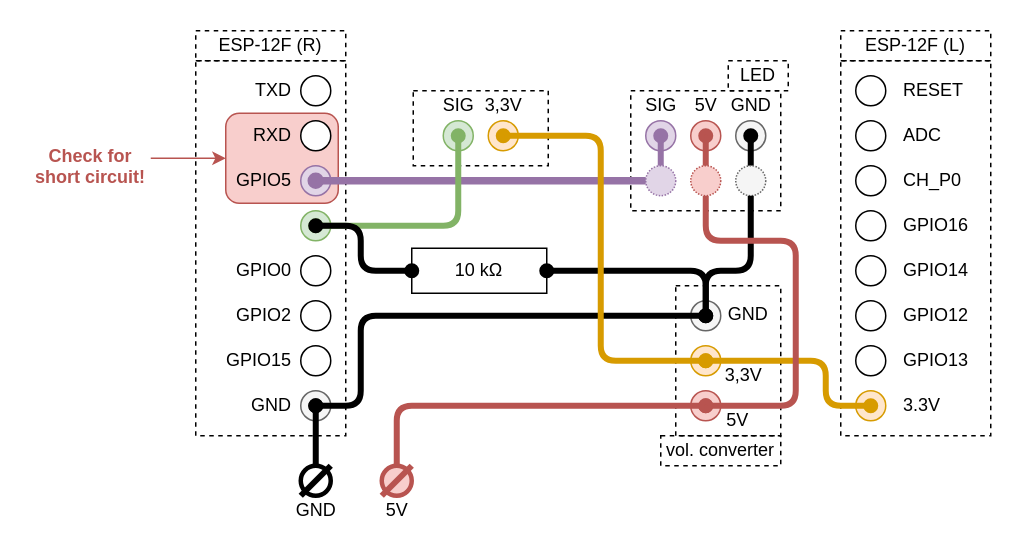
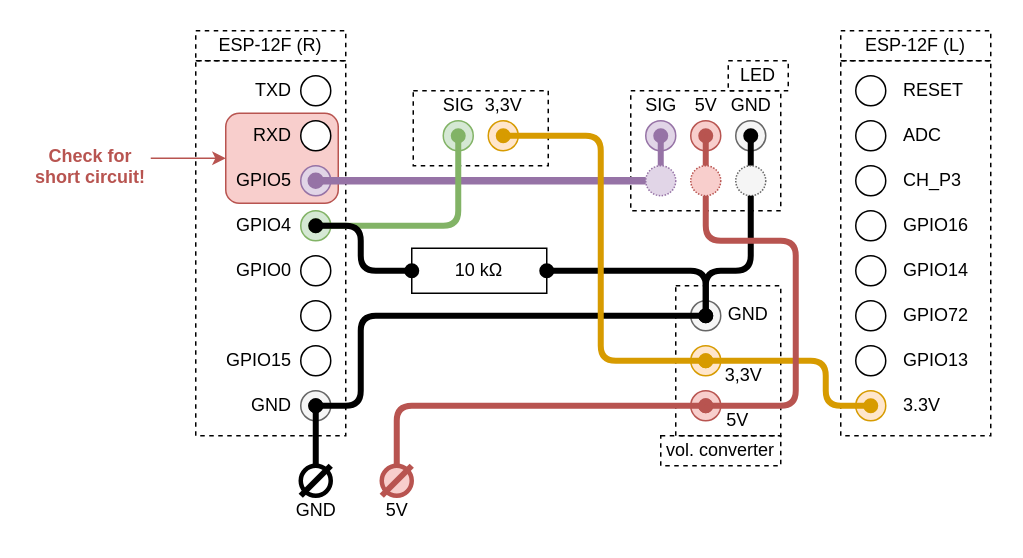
  <mxCell id="0" />
  <mxCell id="1" parent="0" />
  <mxCell id="2" value="" style="rounded=0;whiteSpace=wrap;html=1;dashed=1;" parent="1" vertex="1"><mxGeometry x="130" y="40" width="100" height="250" as="geometry" /></mxCell>
  <mxCell id="3" value="" style="rounded=1;whiteSpace=wrap;html=1;fillColor=#f8cecc;strokeColor=#b85450;" vertex="1" parent="1"><mxGeometry x="150" y="75" width="75" height="60" as="geometry" /></mxCell>
  <mxCell id="4" value="" style="rounded=0;whiteSpace=wrap;html=1;dashed=1;" parent="1" vertex="1"><mxGeometry x="560" y="40" width="100" height="250" as="geometry" /></mxCell>
  <mxCell id="5" value="" style="rounded=0;whiteSpace=wrap;html=1;dashed=1;" parent="1" vertex="1"><mxGeometry x="450" y="190" width="70" height="100" as="geometry" /></mxCell>
  <mxCell id="6" value="" style="rounded=0;whiteSpace=wrap;html=1;dashed=1;" parent="1" vertex="1"><mxGeometry x="420" y="60" width="100" height="80" as="geometry" /></mxCell>
  <mxCell id="7" value="" style="rounded=0;whiteSpace=wrap;html=1;dashed=1;" parent="1" vertex="1"><mxGeometry x="275" y="60" width="90" height="50" as="geometry" /></mxCell>
  <mxCell id="8" value="" style="ellipse;whiteSpace=wrap;html=1;aspect=fixed;" parent="1" vertex="1"><mxGeometry x="200" y="80" width="20" height="20" as="geometry" /></mxCell>
  <mxCell id="9" value="" style="ellipse;whiteSpace=wrap;html=1;aspect=fixed;" parent="1" vertex="1"><mxGeometry x="200" y="50" width="20" height="20" as="geometry" /></mxCell>
  <mxCell id="10" value="" style="ellipse;whiteSpace=wrap;html=1;aspect=fixed;fillColor=#d5e8d4;strokeColor=#82b366;" parent="1" vertex="1"><mxGeometry x="200" y="140" width="20" height="20" as="geometry" /></mxCell>
  <mxCell id="11" value="" style="ellipse;whiteSpace=wrap;html=1;aspect=fixed;fillColor=#e1d5e7;strokeColor=#9673a6;" parent="1" vertex="1"><mxGeometry x="200" y="110" width="20" height="20" as="geometry" /></mxCell>
  <mxCell id="12" value="" style="ellipse;whiteSpace=wrap;html=1;aspect=fixed;" parent="1" vertex="1"><mxGeometry x="200" y="200" width="20" height="20" as="geometry" /></mxCell>
  <mxCell id="13" value="" style="ellipse;whiteSpace=wrap;html=1;aspect=fixed;" parent="1" vertex="1"><mxGeometry x="200" y="170" width="20" height="20" as="geometry" /></mxCell>
  <mxCell id="14" value="" style="ellipse;whiteSpace=wrap;html=1;aspect=fixed;shadow=0;fillColor=#f5f5f5;strokeColor=#666666;fontColor=#333333;" parent="1" vertex="1"><mxGeometry x="200" y="260" width="20" height="20" as="geometry" /></mxCell>
  <mxCell id="15" value="" style="ellipse;whiteSpace=wrap;html=1;aspect=fixed;" parent="1" vertex="1"><mxGeometry x="200" y="230" width="20" height="20" as="geometry" /></mxCell>
  <mxCell id="16" value="" style="ellipse;whiteSpace=wrap;html=1;aspect=fixed;" parent="1" vertex="1"><mxGeometry x="570" y="80" width="20" height="20" as="geometry" /></mxCell>
  <mxCell id="17" value="" style="ellipse;whiteSpace=wrap;html=1;aspect=fixed;" parent="1" vertex="1"><mxGeometry x="570" y="50" width="20" height="20" as="geometry" /></mxCell>
  <mxCell id="18" value="" style="ellipse;whiteSpace=wrap;html=1;aspect=fixed;" parent="1" vertex="1"><mxGeometry x="570" y="140" width="20" height="20" as="geometry" /></mxCell>
  <mxCell id="19" value="" style="ellipse;whiteSpace=wrap;html=1;aspect=fixed;" parent="1" vertex="1"><mxGeometry x="570" y="110" width="20" height="20" as="geometry" /></mxCell>
  <mxCell id="20" value="" style="ellipse;whiteSpace=wrap;html=1;aspect=fixed;" parent="1" vertex="1"><mxGeometry x="570" y="200" width="20" height="20" as="geometry" /></mxCell>
  <mxCell id="21" value="" style="ellipse;whiteSpace=wrap;html=1;aspect=fixed;" parent="1" vertex="1"><mxGeometry x="570" y="170" width="20" height="20" as="geometry" /></mxCell>
  <mxCell id="22" value="" style="ellipse;whiteSpace=wrap;html=1;aspect=fixed;fillColor=#ffe6cc;strokeColor=#d79b00;" parent="1" vertex="1"><mxGeometry x="570" y="260" width="20" height="20" as="geometry" /></mxCell>
  <mxCell id="23" value="" style="ellipse;whiteSpace=wrap;html=1;aspect=fixed;" parent="1" vertex="1"><mxGeometry x="570" y="230" width="20" height="20" as="geometry" /></mxCell>
  <mxCell id="24" value="" style="ellipse;whiteSpace=wrap;html=1;aspect=fixed;fillColor=#f5f5f5;strokeColor=#666666;fontColor=#333333;" parent="1" vertex="1"><mxGeometry x="460" y="200" width="20" height="20" as="geometry" /></mxCell>
  <mxCell id="25" value="" style="ellipse;whiteSpace=wrap;html=1;aspect=fixed;fillColor=#f8cecc;strokeColor=#b85450;" parent="1" vertex="1"><mxGeometry x="460" y="260" width="20" height="20" as="geometry" /></mxCell>
  <mxCell id="26" value="" style="ellipse;whiteSpace=wrap;html=1;aspect=fixed;fillColor=#ffe6cc;strokeColor=#d79b00;" parent="1" vertex="1"><mxGeometry x="460" y="230" width="20" height="20" as="geometry" /></mxCell>
  <mxCell id="27" value="" style="ellipse;whiteSpace=wrap;html=1;aspect=fixed;fillColor=#e1d5e7;strokeColor=#9673a6;" parent="1" vertex="1"><mxGeometry x="430" y="80" width="20" height="20" as="geometry" /></mxCell>
  <mxCell id="28" value="" style="ellipse;whiteSpace=wrap;html=1;aspect=fixed;fillColor=#f8cecc;strokeColor=#b85450;" parent="1" vertex="1"><mxGeometry x="460" y="80" width="20" height="20" as="geometry" /></mxCell>
  <mxCell id="29" value="" style="ellipse;whiteSpace=wrap;html=1;aspect=fixed;fillColor=#f5f5f5;strokeColor=#666666;fontColor=#333333;" parent="1" vertex="1"><mxGeometry x="490" y="80" width="20" height="20" as="geometry" /></mxCell>
  <mxCell id="30" value="" style="ellipse;whiteSpace=wrap;html=1;aspect=fixed;fillColor=#ffe6cc;strokeColor=#d79b00;" parent="1" vertex="1"><mxGeometry x="325" y="80" width="20" height="20" as="geometry" /></mxCell>
  <mxCell id="31" value="3.3V" style="text;html=1;align=left;verticalAlign=middle;resizable=0;points=[];autosize=1;" parent="1" vertex="1"><mxGeometry x="600" y="260" width="40" height="20" as="geometry" /></mxCell>
  <mxCell id="32" value="GND" style="text;html=1;align=right;verticalAlign=middle;resizable=0;points=[];autosize=1;" parent="1" vertex="1"><mxGeometry x="155" y="260" width="40" height="20" as="geometry" /></mxCell>
  <mxCell id="33" value="GPIO5" style="text;html=1;align=right;verticalAlign=middle;resizable=0;points=[];autosize=1;" parent="1" vertex="1"><mxGeometry x="145" y="110" width="50" height="20" as="geometry" /></mxCell>
+ <mxCell id="34" value="GPIO4" style="text;html=1;align=right;verticalAlign=middle;resizable=0;points=[];autosize=1;" parent="1" vertex="1"><mxGeometry x="145" y="140" width="50" height="20" as="geometry" /></mxCell>
  <mxCell id="35" value="GND" style="text;html=1;align=center;verticalAlign=middle;resizable=0;points=[];autosize=1;" parent="1" vertex="1"><mxGeometry x="478" y="199" width="40" height="20" as="geometry" /></mxCell>
  <mxCell id="36" value="3,3V" style="text;html=1;align=center;verticalAlign=middle;resizable=0;points=[];autosize=1;" parent="1" vertex="1"><mxGeometry x="475" y="240" width="40" height="20" as="geometry" /></mxCell>
  <mxCell id="37" value="5V" style="text;html=1;align=center;verticalAlign=middle;resizable=0;points=[];autosize=1;" parent="1" vertex="1"><mxGeometry x="476" y="270" width="30" height="20" as="geometry" /></mxCell>
  <mxCell id="38" style="edgeStyle=orthogonalEdgeStyle;rounded=0;orthogonalLoop=1;jettySize=auto;html=1;exitX=0.5;exitY=0;exitDx=0;exitDy=0;strokeWidth=4;endArrow=oval;endFill=1;fillColor=#e1d5e7;strokeColor=#9673a6;" parent="1" source="39" edge="1"><mxGeometry relative="1" as="geometry"><mxPoint x="440" y="90" as="targetPoint" /></mxGeometry></mxCell>
  <mxCell id="39" value="" style="ellipse;whiteSpace=wrap;html=1;aspect=fixed;fillColor=#e1d5e7;strokeColor=#9673a6;dashed=1;dashPattern=1 1;" parent="1" vertex="1"><mxGeometry x="430" y="110" width="20" height="20" as="geometry" /></mxCell>
  <mxCell id="40" value="" style="ellipse;whiteSpace=wrap;html=1;aspect=fixed;fillColor=#f8cecc;strokeColor=#b85450;dashed=1;dashPattern=1 1;" parent="1" vertex="1"><mxGeometry x="460" y="110" width="20" height="20" as="geometry" /></mxCell>
  <mxCell id="41" style="edgeStyle=orthogonalEdgeStyle;curved=1;orthogonalLoop=1;jettySize=auto;html=1;exitX=0.5;exitY=0;exitDx=0;exitDy=0;endArrow=oval;endFill=1;strokeWidth=4;" parent="1" source="42" edge="1"><mxGeometry relative="1" as="geometry"><mxPoint x="500" y="90" as="targetPoint" /></mxGeometry></mxCell>
  <mxCell id="42" value="" style="ellipse;whiteSpace=wrap;html=1;aspect=fixed;fillColor=#f5f5f5;strokeColor=#666666;fontColor=#333333;dashed=1;dashPattern=1 1;" parent="1" vertex="1"><mxGeometry x="490" y="110" width="20" height="20" as="geometry" /></mxCell>
  <mxCell id="43" value="LED" style="text;html=1;align=center;verticalAlign=middle;whiteSpace=wrap;rounded=0;dashed=1;strokeColor=default;" parent="1" vertex="1"><mxGeometry x="485" y="40" width="40" height="20" as="geometry" /></mxCell>
  <mxCell id="44" style="edgeStyle=orthogonalEdgeStyle;curved=1;orthogonalLoop=1;jettySize=auto;html=1;exitX=0.5;exitY=0;exitDx=0;exitDy=0;endArrow=oval;endFill=1;strokeWidth=4;strokeColor=#b85450;fillColor=#f8cecc;" parent="1" source="40" edge="1"><mxGeometry relative="1" as="geometry"><mxPoint x="470" y="90" as="targetPoint" /></mxGeometry></mxCell>
  <mxCell id="45" style="edgeStyle=orthogonalEdgeStyle;orthogonalLoop=1;jettySize=auto;html=1;entryX=0.5;entryY=1;entryDx=0;entryDy=0;endArrow=none;endFill=0;strokeWidth=4;rounded=1;" parent="1" target="42" edge="1"><mxGeometry relative="1" as="geometry"><mxPoint x="470" y="210" as="sourcePoint" /><Array as="points"><mxPoint x="470" y="180" /><mxPoint x="500" y="180" /></Array></mxGeometry></mxCell>
  <mxCell id="46" style="edgeStyle=orthogonalEdgeStyle;orthogonalLoop=1;jettySize=auto;html=1;entryX=0.5;entryY=0.5;entryDx=0;entryDy=0;endArrow=oval;endFill=1;strokeColor=#d79b00;strokeWidth=4;fillColor=#ffe6cc;entryPerimeter=0;startArrow=oval;startFill=1;rounded=1;" parent="1" target="22" edge="1"><mxGeometry relative="1" as="geometry"><mxPoint x="470" y="240" as="sourcePoint" /><Array as="points"><mxPoint x="550" y="240" /><mxPoint x="550" y="270" /></Array></mxGeometry></mxCell>
  <mxCell id="47" style="edgeStyle=orthogonalEdgeStyle;orthogonalLoop=1;jettySize=auto;html=1;exitX=0.5;exitY=0.5;exitDx=0;exitDy=0;endArrow=oval;endFill=1;strokeWidth=4;exitPerimeter=0;startArrow=oval;startFill=1;rounded=1;" parent="1" source="14" edge="1"><mxGeometry relative="1" as="geometry"><mxPoint x="470" y="210" as="targetPoint" /><Array as="points"><mxPoint x="240" y="270" /><mxPoint x="240" y="210" /></Array></mxGeometry></mxCell>
  <mxCell id="48" style="edgeStyle=orthogonalEdgeStyle;curved=1;orthogonalLoop=1;jettySize=auto;html=1;exitX=0.5;exitY=0.5;exitDx=0;exitDy=0;endArrow=oval;endFill=1;strokeColor=#82b366;strokeWidth=4;fillColor=#d5e8d4;exitPerimeter=0;startArrow=oval;startFill=1;" parent="1" source="71" edge="1"><mxGeometry relative="1" as="geometry"><mxPoint x="305" y="90" as="targetPoint" /></mxGeometry></mxCell>
  <mxCell id="49" style="edgeStyle=orthogonalEdgeStyle;orthogonalLoop=1;jettySize=auto;html=1;endArrow=none;endFill=0;curved=1;strokeColor=#9673a6;strokeWidth=5;fillColor=#e1d5e7;exitX=0.5;exitY=0.5;exitDx=0;exitDy=0;exitPerimeter=0;startArrow=oval;startFill=1;" parent="1" source="11" target="39" edge="1"><mxGeometry relative="1" as="geometry"><mxPoint x="310" y="110" as="sourcePoint" /></mxGeometry></mxCell>
  <mxCell id="50" value="vol. converter" style="text;html=1;align=center;verticalAlign=middle;whiteSpace=wrap;rounded=0;dashed=1;strokeColor=default;" parent="1" vertex="1"><mxGeometry x="440" y="290" width="80" height="20" as="geometry" /></mxCell>
  <mxCell id="51" value="ESP-12F (R)" style="text;html=1;align=center;verticalAlign=middle;whiteSpace=wrap;rounded=0;dashed=1;strokeColor=default;" parent="1" vertex="1"><mxGeometry x="130" y="20" width="100" height="20" as="geometry" /></mxCell>
  <mxCell id="52" value="ESP-12F (L)" style="text;html=1;align=center;verticalAlign=middle;whiteSpace=wrap;rounded=0;dashed=1;strokeColor=default;" parent="1" vertex="1"><mxGeometry x="560" y="20" width="100" height="20" as="geometry" /></mxCell>
  <mxCell id="53" value="TXD" style="text;html=1;align=right;verticalAlign=middle;resizable=0;points=[];autosize=1;" parent="1" vertex="1"><mxGeometry x="155" y="50" width="40" height="20" as="geometry" /></mxCell>
  <mxCell id="54" value="RXD" style="text;html=1;align=right;verticalAlign=middle;resizable=0;points=[];autosize=1;" parent="1" vertex="1"><mxGeometry x="155" y="80" width="40" height="20" as="geometry" /></mxCell>
  <mxCell id="55" value="GPIO0" style="text;html=1;align=right;verticalAlign=middle;resizable=0;points=[];autosize=1;" parent="1" vertex="1"><mxGeometry x="145" y="170" width="50" height="20" as="geometry" /></mxCell>
- <mxCell id="56" value="GPIO2" style="text;html=1;align=right;verticalAlign=middle;resizable=0;points=[];autosize=1;" parent="1" vertex="1"><mxGeometry x="145" y="200" width="50" height="20" as="geometry" /></mxCell>
  <mxCell id="57" value="GPIO15" style="text;html=1;align=right;verticalAlign=middle;resizable=0;points=[];autosize=1;" parent="1" vertex="1"><mxGeometry x="135" y="230" width="60" height="20" as="geometry" /></mxCell>
  <mxCell id="58" value="GPIO13" style="text;html=1;align=left;verticalAlign=middle;resizable=0;points=[];autosize=1;" parent="1" vertex="1"><mxGeometry x="600" y="230" width="60" height="20" as="geometry" /></mxCell>
- <mxCell id="59" value="GPIO12" style="text;html=1;align=left;verticalAlign=middle;resizable=0;points=[];autosize=1;" parent="1" vertex="1"><mxGeometry x="600" y="200" width="60" height="20" as="geometry" /></mxCell>
+ <mxCell id="59" value="GPIO72" style="text;html=1;align=left;verticalAlign=middle;resizable=0;points=[];autosize=1;" parent="1" vertex="1"><mxGeometry x="600" y="200" width="60" height="20" as="geometry" /></mxCell>
  <mxCell id="60" value="RESET" style="text;html=1;align=left;verticalAlign=middle;resizable=0;points=[];autosize=1;" parent="1" vertex="1"><mxGeometry x="600" y="50" width="60" height="20" as="geometry" /></mxCell>
  <mxCell id="61" value="ADC" style="text;html=1;align=left;verticalAlign=middle;resizable=0;points=[];autosize=1;" parent="1" vertex="1"><mxGeometry x="600" y="80" width="40" height="20" as="geometry" /></mxCell>
- <mxCell id="62" value="CH_P0" style="text;html=1;align=left;verticalAlign=middle;resizable=0;points=[];autosize=1;" parent="1" vertex="1"><mxGeometry x="600" y="110" width="50" height="20" as="geometry" /></mxCell>
+ <mxCell id="62" value="CH_P3" style="text;html=1;align=left;verticalAlign=middle;resizable=0;points=[];autosize=1;" parent="1" vertex="1"><mxGeometry x="600" y="110" width="50" height="20" as="geometry" /></mxCell>
  <mxCell id="63" value="GPIO16" style="text;html=1;align=left;verticalAlign=middle;resizable=0;points=[];autosize=1;" parent="1" vertex="1"><mxGeometry x="600" y="140" width="60" height="20" as="geometry" /></mxCell>
  <mxCell id="64" value="GPIO14" style="text;html=1;align=left;verticalAlign=middle;resizable=0;points=[];autosize=1;" parent="1" vertex="1"><mxGeometry x="600" y="170" width="60" height="20" as="geometry" /></mxCell>
  <mxCell id="65" value="" style="ellipse;whiteSpace=wrap;html=1;aspect=fixed;shadow=0;strokeWidth=3;" parent="1" vertex="1"><mxGeometry x="200" y="310" width="20" height="20" as="geometry" /></mxCell>
  <mxCell id="66" value="" style="ellipse;whiteSpace=wrap;html=1;aspect=fixed;fillColor=#f8cecc;strokeColor=#b85450;strokeWidth=3;" parent="1" vertex="1"><mxGeometry x="254" y="310" width="20" height="20" as="geometry" /></mxCell>
  <mxCell id="67" style="edgeStyle=orthogonalEdgeStyle;orthogonalLoop=1;jettySize=auto;html=1;startArrow=none;startFill=0;endArrow=oval;endFill=1;strokeWidth=4;fillColor=#f8cecc;strokeColor=#b85450;rounded=1;" parent="1" source="66" edge="1"><mxGeometry relative="1" as="geometry"><mxPoint x="470" y="270" as="targetPoint" /><mxPoint x="320" y="350" as="sourcePoint" /><Array as="points"><mxPoint x="264" y="270" /></Array></mxGeometry></mxCell>
  <mxCell id="68" style="edgeStyle=orthogonalEdgeStyle;curved=1;orthogonalLoop=1;jettySize=auto;html=1;startArrow=none;startFill=0;endArrow=oval;endFill=1;strokeWidth=4;" parent="1" source="65" edge="1"><mxGeometry relative="1" as="geometry"><mxPoint x="210" y="270" as="targetPoint" /><mxPoint x="210" y="350" as="sourcePoint" /></mxGeometry></mxCell>
  <mxCell id="69" style="orthogonalLoop=1;jettySize=auto;html=1;startArrow=none;startFill=0;endArrow=none;endFill=0;strokeWidth=4;rounded=0;" parent="1" edge="1"><mxGeometry relative="1" as="geometry"><mxPoint x="220" y="310" as="targetPoint" /><mxPoint x="200" y="330" as="sourcePoint" /></mxGeometry></mxCell>
  <mxCell id="70" style="orthogonalLoop=1;jettySize=auto;html=1;startArrow=none;startFill=0;endArrow=none;endFill=0;strokeWidth=4;rounded=0;fillColor=#f8cecc;strokeColor=#b85450;" parent="1" edge="1"><mxGeometry relative="1" as="geometry"><mxPoint x="274" y="310" as="targetPoint" /><mxPoint x="254" y="330" as="sourcePoint" /></mxGeometry></mxCell>
  <mxCell id="71" value="" style="ellipse;whiteSpace=wrap;html=1;aspect=fixed;fillColor=#d5e8d4;strokeColor=#82b366;" parent="1" vertex="1"><mxGeometry x="295" y="80" width="20" height="20" as="geometry" /></mxCell>
  <mxCell id="72" value="10 kΩ" style="whiteSpace=wrap;html=1;rounded=0;" vertex="1" parent="1"><mxGeometry x="274" y="165" width="90" height="30" as="geometry" /></mxCell>
  <mxCell id="73" style="edgeStyle=orthogonalEdgeStyle;orthogonalLoop=1;jettySize=auto;html=1;entryX=0.5;entryY=0.5;entryDx=0;entryDy=0;endArrow=oval;endFill=1;strokeWidth=4;startArrow=oval;startFill=1;entryPerimeter=0;exitX=1;exitY=0.5;exitDx=0;exitDy=0;rounded=1;" parent="1" source="72" target="24" edge="1"><mxGeometry relative="1" as="geometry"><Array as="points"><mxPoint x="470" y="180" /></Array><mxPoint x="70" y="150" as="sourcePoint" /></mxGeometry></mxCell>
  <mxCell id="74" style="edgeStyle=orthogonalEdgeStyle;orthogonalLoop=1;jettySize=auto;html=1;exitX=0.5;exitY=0.5;exitDx=0;exitDy=0;endArrow=oval;endFill=1;strokeColor=#82b366;strokeWidth=4;fillColor=#d5e8d4;exitPerimeter=0;startArrow=oval;startFill=1;entryX=0.5;entryY=0.5;entryDx=0;entryDy=0;entryPerimeter=0;rounded=1;" edge="1" parent="1" source="10" target="71"><mxGeometry relative="1" as="geometry"><mxPoint x="280" y="150" as="sourcePoint" /><mxPoint x="350" y="80" as="targetPoint" /></mxGeometry></mxCell>
  <mxCell id="75" style="edgeStyle=orthogonalEdgeStyle;orthogonalLoop=1;jettySize=auto;html=1;exitX=0.5;exitY=0.5;exitDx=0;exitDy=0;entryX=0.5;entryY=0.5;entryDx=0;entryDy=0;endArrow=oval;endFill=1;strokeWidth=4;strokeColor=#d79b00;fillColor=#ffe6cc;exitPerimeter=0;entryPerimeter=0;startArrow=oval;startFill=1;rounded=1;" parent="1" source="30" target="26" edge="1"><mxGeometry relative="1" as="geometry"><Array as="points"><mxPoint x="400" y="240" /></Array></mxGeometry></mxCell>
  <mxCell id="76" value="5V" style="text;html=1;align=center;verticalAlign=middle;resizable=0;points=[];autosize=1;" vertex="1" parent="1"><mxGeometry x="249" y="330" width="30" height="20" as="geometry" /></mxCell>
  <mxCell id="77" value="GND" style="text;html=1;align=center;verticalAlign=middle;resizable=0;points=[];autosize=1;" vertex="1" parent="1"><mxGeometry x="190" y="330" width="40" height="20" as="geometry" /></mxCell>
  <mxCell id="78" style="edgeStyle=orthogonalEdgeStyle;orthogonalLoop=1;jettySize=auto;html=1;endArrow=oval;endFill=1;strokeWidth=4;startArrow=oval;startFill=1;exitX=0;exitY=0.5;exitDx=0;exitDy=0;rounded=1;" edge="1" parent="1" source="72"><mxGeometry relative="1" as="geometry"><Array as="points"><mxPoint x="240" y="180" /><mxPoint x="240" y="150" /></Array><mxPoint x="10" y="160" as="sourcePoint" /><mxPoint x="210" y="150" as="targetPoint" /></mxGeometry></mxCell>
  <mxCell id="79" style="edgeStyle=orthogonalEdgeStyle;orthogonalLoop=1;jettySize=auto;html=1;exitX=0.5;exitY=0.5;exitDx=0;exitDy=0;entryX=0.5;entryY=1;entryDx=0;entryDy=0;endArrow=none;endFill=0;strokeWidth=4;strokeColor=#b85450;fillColor=#f8cecc;exitPerimeter=0;startArrow=oval;startFill=1;rounded=1;" parent="1" source="25" target="40" edge="1"><mxGeometry relative="1" as="geometry"><Array as="points"><mxPoint x="530" y="270" /><mxPoint x="530" y="160" /><mxPoint x="470" y="160" /></Array></mxGeometry></mxCell>
  <mxCell id="80" style="edgeStyle=orthogonalEdgeStyle;rounded=1;orthogonalLoop=1;jettySize=auto;html=1;entryX=0;entryY=0.5;entryDx=0;entryDy=0;fillColor=#f8cecc;strokeColor=#b85450;" edge="1" parent="1" source="81" target="3"><mxGeometry relative="1" as="geometry" /></mxCell>
  <mxCell id="81" value="&lt;font color=&quot;#b85450&quot;&gt;&lt;b&gt;Check for short circuit!&lt;/b&gt;&lt;/font&gt;" style="text;whiteSpace=wrap;html=1;align=center;" vertex="1" parent="1"><mxGeometry x="20" y="90" width="80" height="30" as="geometry" /></mxCell>
  <mxCell id="82" value="GND" style="text;html=1;align=center;verticalAlign=middle;resizable=0;points=[];autosize=1;" vertex="1" parent="1"><mxGeometry x="480" y="60" width="40" height="20" as="geometry" /></mxCell>
  <mxCell id="83" value="5V" style="text;html=1;align=center;verticalAlign=middle;resizable=0;points=[];autosize=1;" vertex="1" parent="1"><mxGeometry x="455" y="60" width="30" height="20" as="geometry" /></mxCell>
  <mxCell id="84" value="SIG" style="text;html=1;align=center;verticalAlign=middle;resizable=0;points=[];autosize=1;" vertex="1" parent="1"><mxGeometry x="420" y="60" width="40" height="20" as="geometry" /></mxCell>
  <mxCell id="85" value="3,3V" style="text;html=1;align=center;verticalAlign=middle;resizable=0;points=[];autosize=1;" vertex="1" parent="1"><mxGeometry x="315" y="60" width="40" height="20" as="geometry" /></mxCell>
  <mxCell id="86" value="SIG" style="text;html=1;align=center;verticalAlign=middle;resizable=0;points=[];autosize=1;" vertex="1" parent="1"><mxGeometry x="285" y="60" width="40" height="20" as="geometry" /></mxCell>
